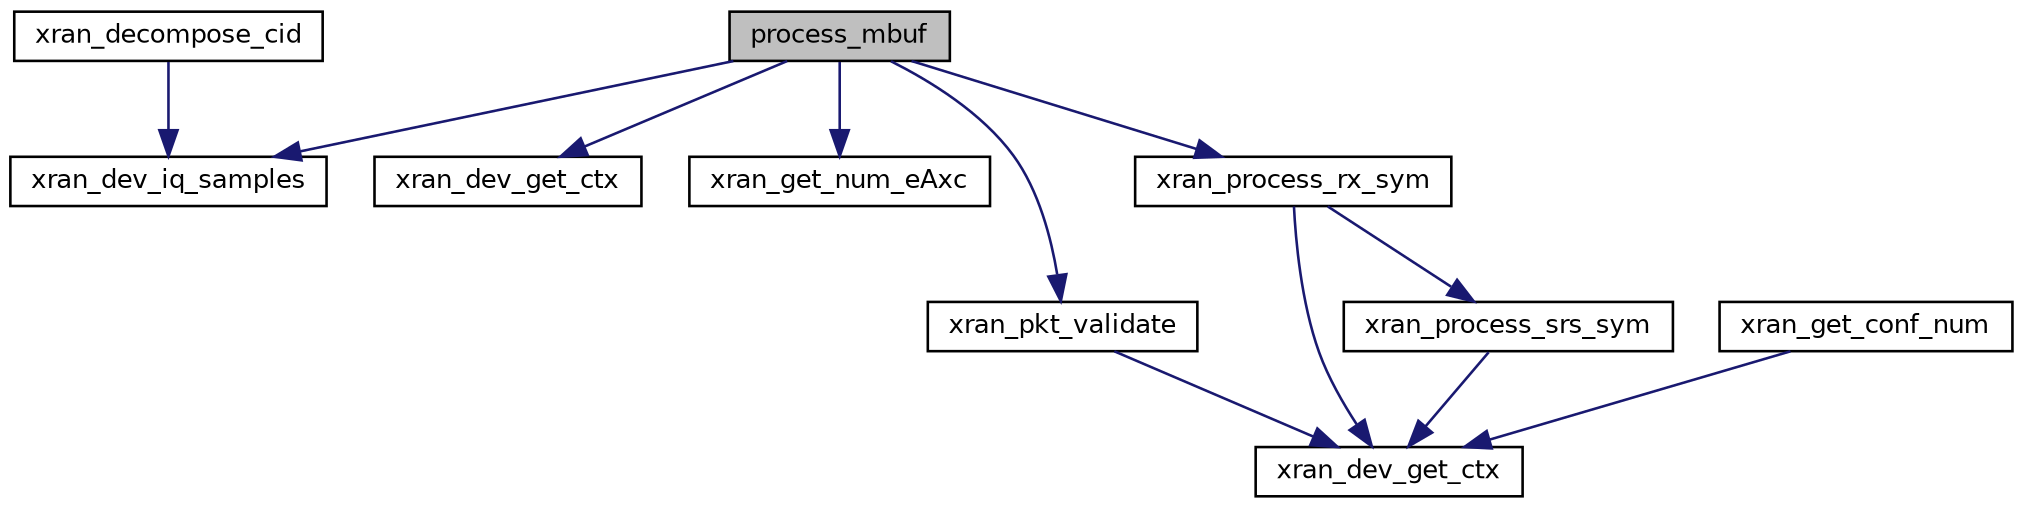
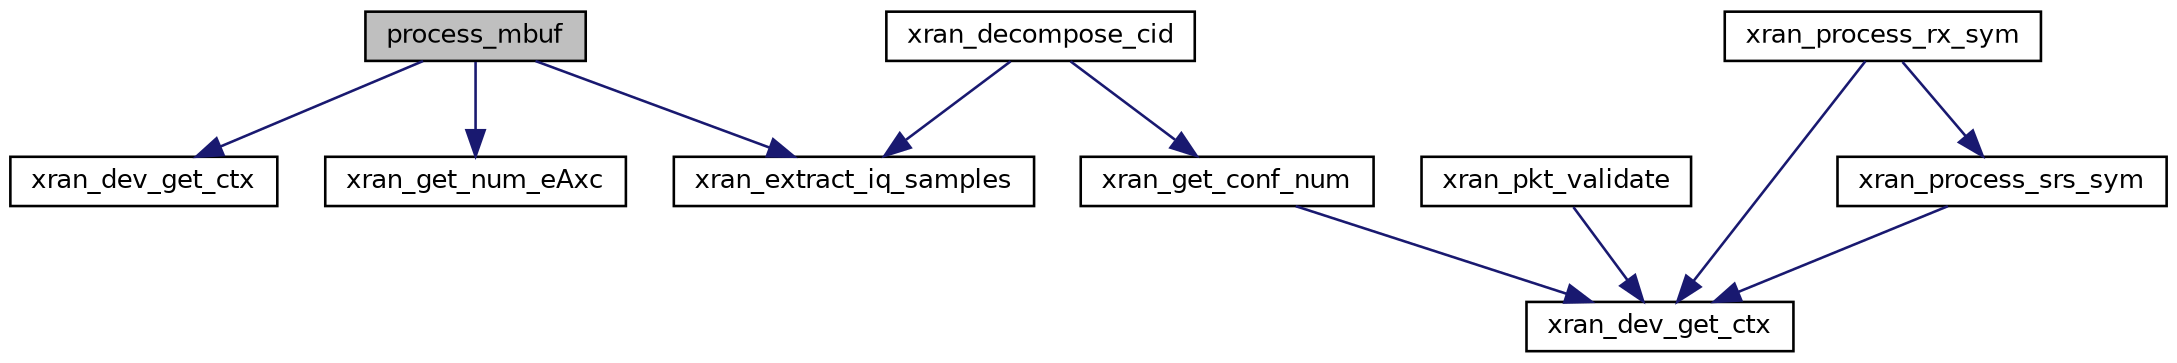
  digraph {
    rankdir=TB
    node [color=black fillcolor=white fontname=Helvetica fontsize=10 shape=record style=filled]
    edge [color=midnightblue fontname=Helvetica fontsize=10 labelfontname=Helvetica labelfontsize=10 style=solid]
    n1 [fillcolor=grey75 fontcolor=black height=0.2 label=process_mbuf width=0.4]
    n2 [height=0.2 label=xran_dev_get_ctx width=0.4]
-   n3 [height=0.2 label=xran_dev_iq_samples width=0.4]
+   n3 [height=0.2 label=xran_extract_iq_samples width=0.4]
    n4 [height=0.2 label=xran_get_num_eAxc width=0.4]
    n5 [height=0.2 label=xran_pkt_validate width=0.4]
    n6 [height=0.2 label=xran_process_rx_sym width=0.4]
    n7 [height=0.2 label=xran_dev_get_ctx width=0.4]
    n8 [height=0.2 label=xran_process_srs_sym width=0.4]
    n9 [height=0.2 label=xran_decompose_cid width=0.4]
    n10 [height=0.2 label=xran_get_conf_num width=0.4]
    n1 -> n2
    n1 -> n3
    n1 -> n4
-   n1 -> n5
-   n1 -> n6
    n5 -> n7
    n6 -> n7
    n6 -> n8
    n8 -> n7
    n9 -> n3
+   n9 -> n10
    n10 -> n7
  }
